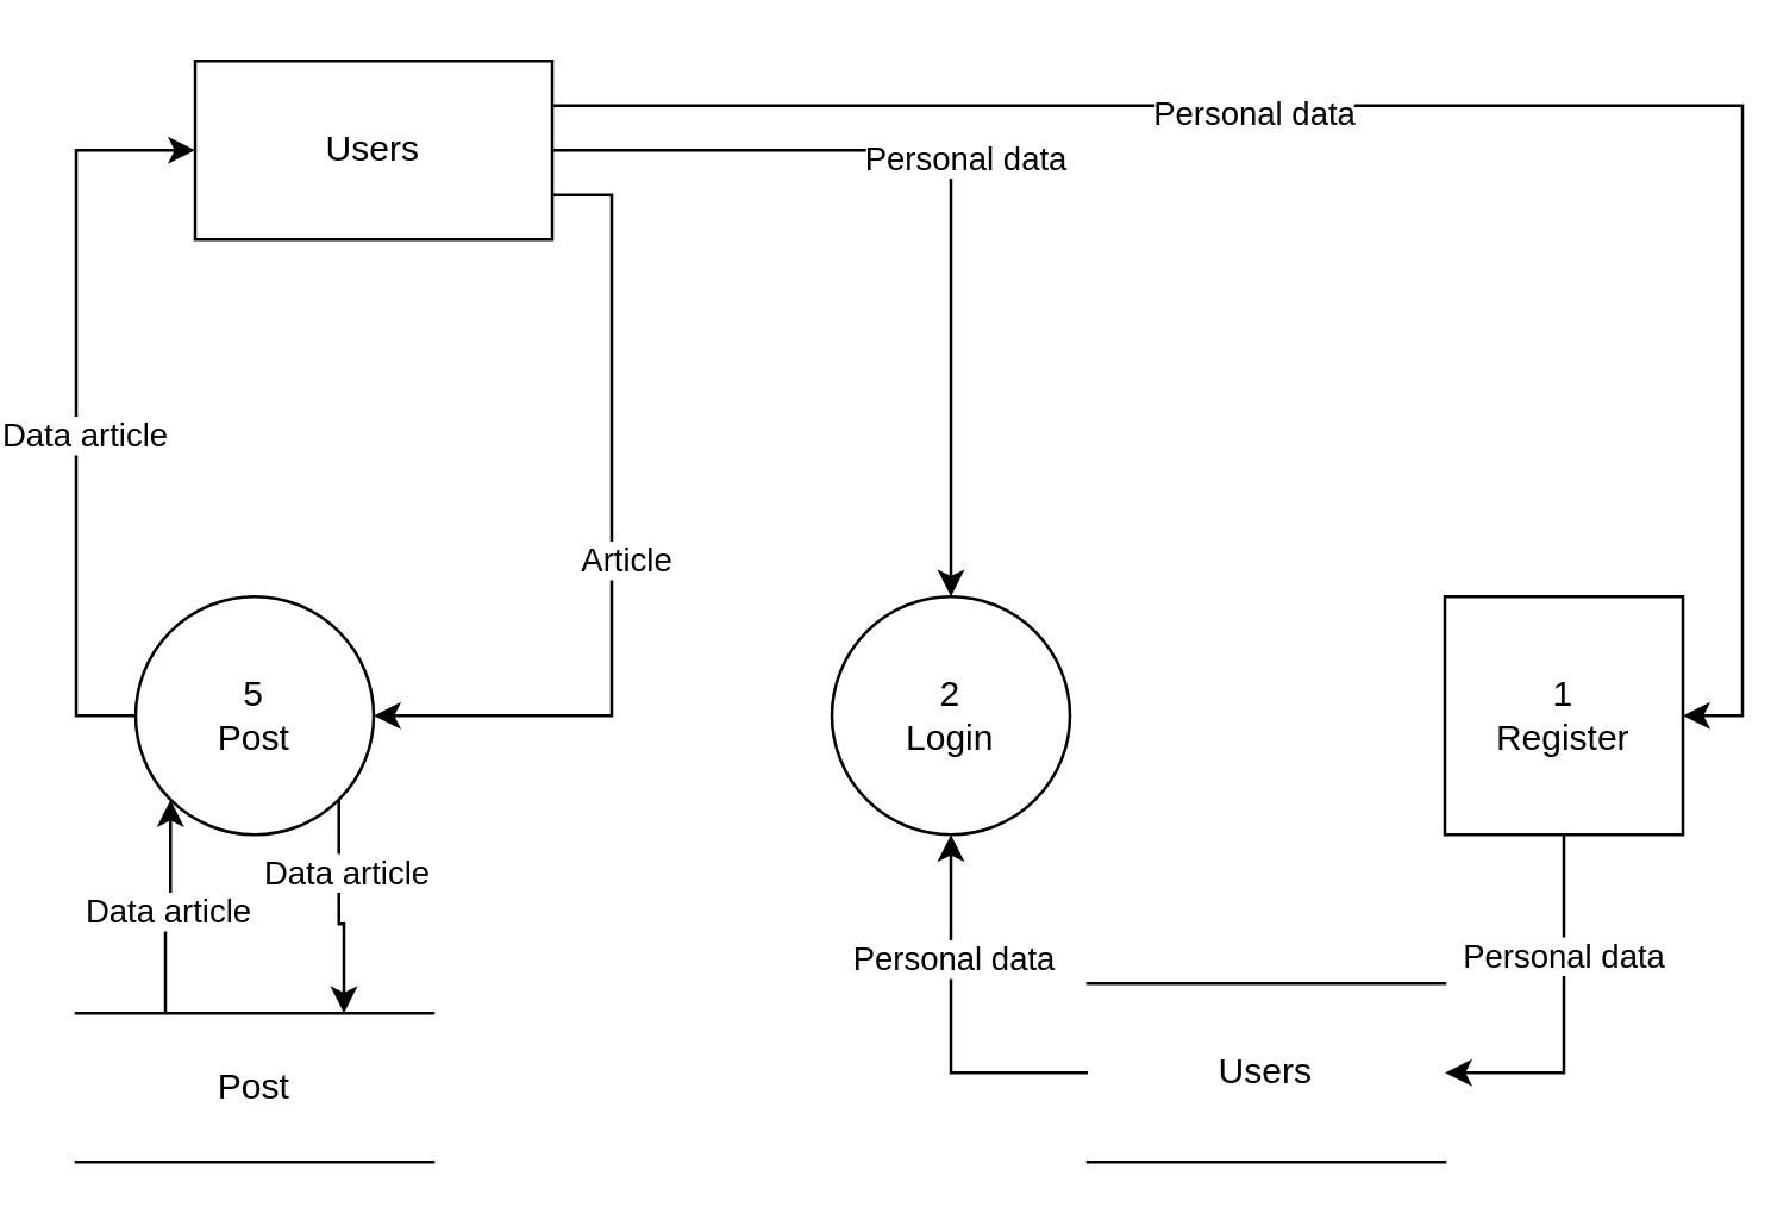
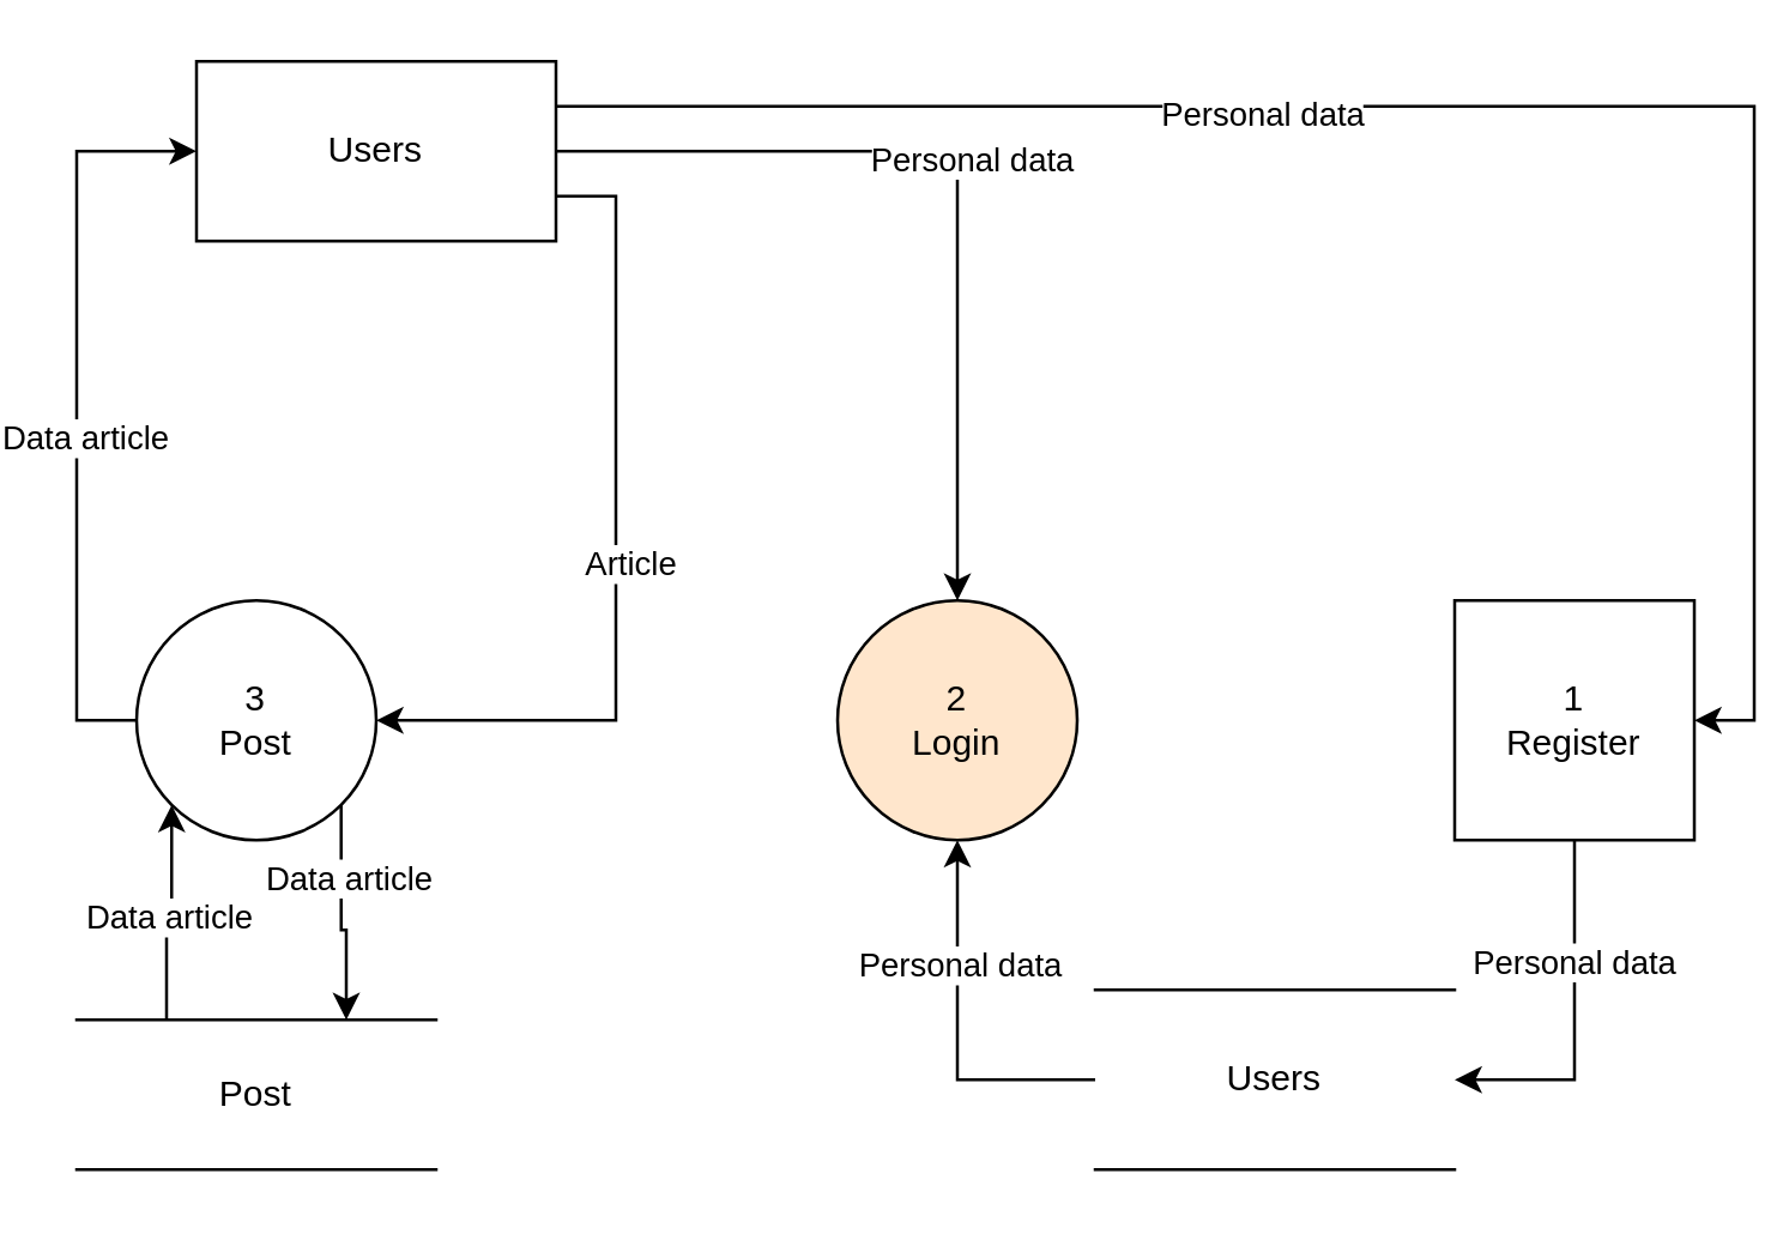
  <mxCell id="0" />
  <mxCell id="1" parent="0" />
  <mxCell id="2" style="edgeStyle=orthogonalEdgeStyle;rounded=0;orthogonalLoop=1;jettySize=auto;html=1;exitX=1;exitY=0.5;exitDx=0;exitDy=0;entryX=0.5;entryY=0;entryDx=0;entryDy=0;" edge="1" parent="1" source="8" target="11"><mxGeometry relative="1" as="geometry" /></mxCell>
  <mxCell id="3" value="Personal data" style="edgeLabel;html=1;align=center;verticalAlign=middle;resizable=0;points=[];" vertex="1" connectable="0" parent="2"><mxGeometry x="-0.043" y="4" relative="1" as="geometry"><mxPoint as="offset" /></mxGeometry></mxCell>
  <mxCell id="4" style="edgeStyle=orthogonalEdgeStyle;rounded=0;orthogonalLoop=1;jettySize=auto;html=1;exitX=1;exitY=0.25;exitDx=0;exitDy=0;entryX=1;entryY=0.5;entryDx=0;entryDy=0;" edge="1" parent="1" source="8" target="14"><mxGeometry relative="1" as="geometry" /></mxCell>
  <mxCell id="5" value="Personal data" style="edgeLabel;html=1;align=center;verticalAlign=middle;resizable=0;points=[];" vertex="1" connectable="0" parent="4"><mxGeometry x="-0.249" y="-2" relative="1" as="geometry"><mxPoint as="offset" /></mxGeometry></mxCell>
  <mxCell id="6" style="edgeStyle=orthogonalEdgeStyle;rounded=0;orthogonalLoop=1;jettySize=auto;html=1;exitX=1;exitY=0.75;exitDx=0;exitDy=0;entryX=1;entryY=0.5;entryDx=0;entryDy=0;" edge="1" parent="1" source="8" target="19"><mxGeometry relative="1" as="geometry"><mxPoint x="160" y="270" as="targetPoint" /><Array as="points"><mxPoint x="200" y="65" /><mxPoint x="200" y="240" /></Array></mxGeometry></mxCell>
  <mxCell id="7" value="Article" style="edgeLabel;html=1;align=center;verticalAlign=middle;resizable=0;points=[];" vertex="1" connectable="0" parent="6"><mxGeometry x="0.036" y="4" relative="1" as="geometry"><mxPoint as="offset" /></mxGeometry></mxCell>
  <mxCell id="8" value="Users" style="rounded=0;whiteSpace=wrap;html=1;" vertex="1" parent="1"><mxGeometry x="60" y="20" width="120" height="60" as="geometry" /></mxCell>
  <mxCell id="9" style="edgeStyle=orthogonalEdgeStyle;rounded=0;orthogonalLoop=1;jettySize=auto;html=1;exitX=0.5;exitY=1;exitDx=0;exitDy=0;entryX=0;entryY=0.5;entryDx=0;entryDy=0;endArrow=none;endFill=0;startArrow=classic;startFill=1;" edge="1" parent="1" source="11" target="23"><mxGeometry relative="1" as="geometry" /></mxCell>
  <mxCell id="10" value="Personal data" style="edgeLabel;html=1;align=center;verticalAlign=middle;resizable=0;points=[];" vertex="1" connectable="0" parent="9"><mxGeometry x="-0.351" relative="1" as="geometry"><mxPoint as="offset" /></mxGeometry></mxCell>
- <mxCell id="11" value="2&lt;br&gt;Login" style="ellipse;whiteSpace=wrap;html=1;aspect=fixed;" vertex="1" parent="1"><mxGeometry x="274" y="200" width="80" height="80" as="geometry" /></mxCell>
+ <mxCell id="11" value="2&lt;br&gt;Login" style="ellipse;whiteSpace=wrap;html=1;aspect=fixed;fillColor=#ffe6cc;" vertex="1" parent="1"><mxGeometry x="274" y="200" width="80" height="80" as="geometry" /></mxCell>
  <mxCell id="12" style="edgeStyle=orthogonalEdgeStyle;rounded=0;orthogonalLoop=1;jettySize=auto;html=1;exitX=0.5;exitY=1;exitDx=0;exitDy=0;entryX=1;entryY=0.5;entryDx=0;entryDy=0;" edge="1" parent="1" source="14" target="23"><mxGeometry relative="1" as="geometry" /></mxCell>
  <mxCell id="13" value="Personal data" style="edgeLabel;html=1;align=center;verticalAlign=middle;resizable=0;points=[];" vertex="1" connectable="0" parent="12"><mxGeometry x="-0.333" y="-1" relative="1" as="geometry"><mxPoint as="offset" /></mxGeometry></mxCell>
  <mxCell id="14" value="1&lt;br&gt;Register" style="whiteSpace=wrap;html=1;aspect=fixed;rounded=0;" vertex="1" parent="1"><mxGeometry x="480" y="200" width="80" height="80" as="geometry" /></mxCell>
  <mxCell id="15" style="edgeStyle=orthogonalEdgeStyle;rounded=0;orthogonalLoop=1;jettySize=auto;html=1;exitX=1;exitY=1;exitDx=0;exitDy=0;entryX=0.75;entryY=0;entryDx=0;entryDy=0;" edge="1" parent="1" source="19" target="22"><mxGeometry relative="1" as="geometry" /></mxCell>
  <mxCell id="16" value="Data article" style="edgeLabel;html=1;align=center;verticalAlign=middle;resizable=0;points=[];" vertex="1" connectable="0" parent="15"><mxGeometry x="-0.333" y="2" relative="1" as="geometry"><mxPoint as="offset" /></mxGeometry></mxCell>
  <mxCell id="17" style="edgeStyle=orthogonalEdgeStyle;rounded=0;orthogonalLoop=1;jettySize=auto;html=1;exitX=0;exitY=0.5;exitDx=0;exitDy=0;entryX=0;entryY=0.5;entryDx=0;entryDy=0;" edge="1" parent="1" source="19" target="8"><mxGeometry relative="1" as="geometry" /></mxCell>
  <mxCell id="18" value="Data article" style="edgeLabel;html=1;align=center;verticalAlign=middle;resizable=0;points=[];" vertex="1" connectable="0" parent="17"><mxGeometry x="-0.08" y="-2" relative="1" as="geometry"><mxPoint as="offset" /></mxGeometry></mxCell>
- <mxCell id="19" value="5&lt;br&gt;Post" style="ellipse;whiteSpace=wrap;html=1;aspect=fixed;" vertex="1" parent="1"><mxGeometry x="40" y="200" width="80" height="80" as="geometry" /></mxCell>
+ <mxCell id="19" value="3&lt;br&gt;Post" style="ellipse;whiteSpace=wrap;html=1;aspect=fixed;" vertex="1" parent="1"><mxGeometry x="40" y="200" width="80" height="80" as="geometry" /></mxCell>
  <mxCell id="20" style="edgeStyle=orthogonalEdgeStyle;rounded=0;orthogonalLoop=1;jettySize=auto;html=1;exitX=0.25;exitY=0;exitDx=0;exitDy=0;entryX=0;entryY=1;entryDx=0;entryDy=0;" edge="1" parent="1" source="22" target="19"><mxGeometry relative="1" as="geometry" /></mxCell>
  <mxCell id="21" value="Data article" style="edgeLabel;html=1;align=center;verticalAlign=middle;resizable=0;points=[];" vertex="1" connectable="0" parent="20"><mxGeometry x="-0.032" y="1" relative="1" as="geometry"><mxPoint as="offset" /></mxGeometry></mxCell>
  <mxCell id="22" value="Post" style="shape=partialRectangle;whiteSpace=wrap;html=1;left=0;right=0;fillColor=none;" vertex="1" parent="1"><mxGeometry x="20" y="340" width="120" height="50" as="geometry" /></mxCell>
  <mxCell id="23" value="Users" style="shape=partialRectangle;whiteSpace=wrap;html=1;left=0;right=0;fillColor=none;" vertex="1" parent="1"><mxGeometry x="360" y="330" width="120" height="60" as="geometry" /></mxCell>
